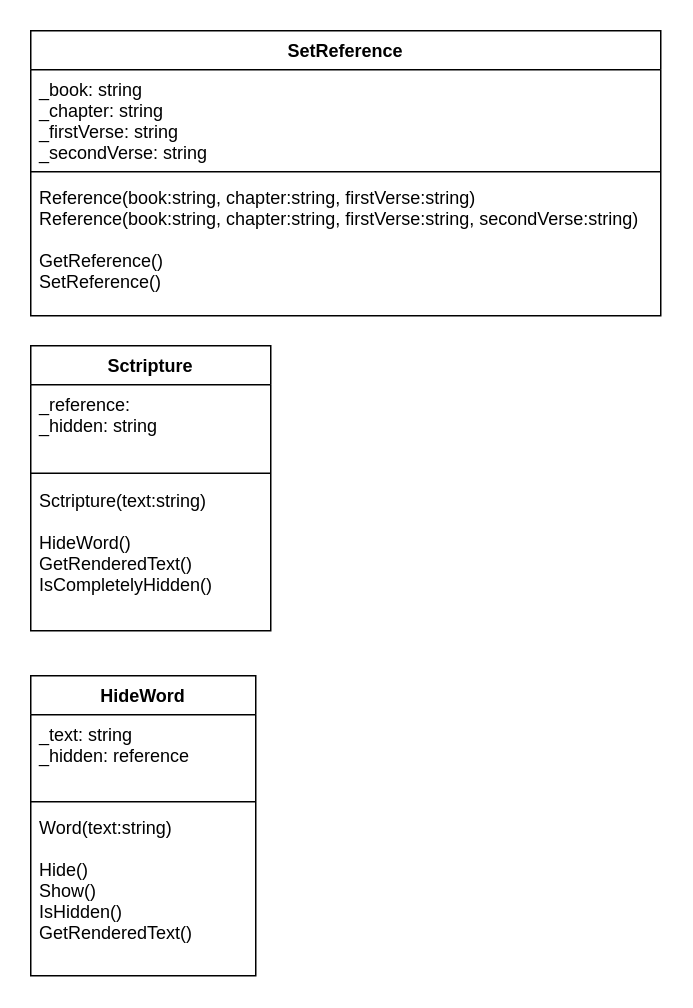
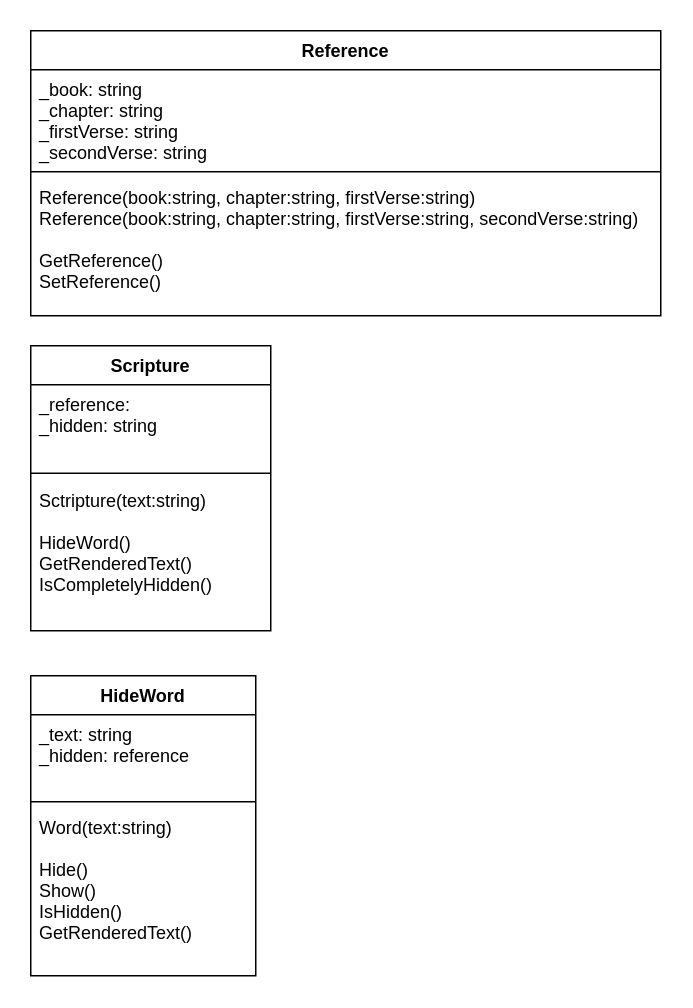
  <mxCell id="0" />
  <mxCell id="1" parent="0" />
- <mxCell id="2" value="Sctripture" style="swimlane;fontStyle=1;align=center;verticalAlign=top;childLayout=stackLayout;horizontal=1;startSize=26;horizontalStack=0;resizeParent=1;resizeParentMax=0;resizeLast=0;collapsible=1;marginBottom=0;" vertex="1" parent="1"><mxGeometry x="20" y="230" width="160" height="190" as="geometry" /></mxCell>
+ <mxCell id="2" value="Scripture" style="swimlane;fontStyle=1;align=center;verticalAlign=top;childLayout=stackLayout;horizontal=1;startSize=26;horizontalStack=0;resizeParent=1;resizeParentMax=0;resizeLast=0;collapsible=1;marginBottom=0;" vertex="1" parent="1"><mxGeometry x="20" y="230" width="160" height="190" as="geometry" /></mxCell>
  <mxCell id="3" value="_reference:&#10;_hidden: string" style="text;strokeColor=none;fillColor=none;align=left;verticalAlign=top;spacingLeft=4;spacingRight=4;overflow=hidden;rotatable=0;points=[[0,0.5],[1,0.5]];portConstraint=eastwest;" vertex="1" parent="2"><mxGeometry y="26" width="160" height="54" as="geometry" /></mxCell>
  <mxCell id="4" value="" style="line;strokeWidth=1;fillColor=none;align=left;verticalAlign=middle;spacingTop=-1;spacingLeft=3;spacingRight=3;rotatable=0;labelPosition=right;points=[];portConstraint=eastwest;strokeColor=inherit;" vertex="1" parent="2"><mxGeometry y="80" width="160" height="10" as="geometry" /></mxCell>
  <mxCell id="5" value="Sctripture(text:string)&#10;&#10;HideWord()&#10;GetRenderedText()&#10;IsCompletelyHidden()" style="text;strokeColor=none;fillColor=none;align=left;verticalAlign=top;spacingLeft=4;spacingRight=4;overflow=hidden;rotatable=0;points=[[0,0.5],[1,0.5]];portConstraint=eastwest;" vertex="1" parent="2"><mxGeometry y="90" width="160" height="100" as="geometry" /></mxCell>
  <mxCell id="6" value="HideWord&#10;" style="swimlane;fontStyle=1;align=center;verticalAlign=top;childLayout=stackLayout;horizontal=1;startSize=26;horizontalStack=0;resizeParent=1;resizeParentMax=0;resizeLast=0;collapsible=1;marginBottom=0;" vertex="1" parent="1"><mxGeometry x="20" y="450" width="150" height="200" as="geometry" /></mxCell>
  <mxCell id="7" value="_text: string&#10;_hidden: reference" style="text;strokeColor=none;fillColor=none;align=left;verticalAlign=top;spacingLeft=4;spacingRight=4;overflow=hidden;rotatable=0;points=[[0,0.5],[1,0.5]];portConstraint=eastwest;" vertex="1" parent="6"><mxGeometry y="26" width="150" height="54" as="geometry" /></mxCell>
  <mxCell id="8" value="" style="line;strokeWidth=1;fillColor=none;align=left;verticalAlign=middle;spacingTop=-1;spacingLeft=3;spacingRight=3;rotatable=0;labelPosition=right;points=[];portConstraint=eastwest;strokeColor=inherit;" vertex="1" parent="6"><mxGeometry y="80" width="150" height="8" as="geometry" /></mxCell>
  <mxCell id="9" value="Word(text:string)&#10;&#10;Hide()&#10;Show()&#10;IsHidden()&#10;GetRenderedText()" style="text;strokeColor=none;fillColor=none;align=left;verticalAlign=top;spacingLeft=4;spacingRight=4;overflow=hidden;rotatable=0;points=[[0,0.5],[1,0.5]];portConstraint=eastwest;" vertex="1" parent="6"><mxGeometry y="88" width="150" height="112" as="geometry" /></mxCell>
- <mxCell id="10" value="SetReference" style="swimlane;fontStyle=1;align=center;verticalAlign=top;childLayout=stackLayout;horizontal=1;startSize=26;horizontalStack=0;resizeParent=1;resizeParentMax=0;resizeLast=0;collapsible=1;marginBottom=0;" vertex="1" parent="1"><mxGeometry x="20" y="20" width="420" height="190" as="geometry" /></mxCell>
+ <mxCell id="10" value="Reference" style="swimlane;fontStyle=1;align=center;verticalAlign=top;childLayout=stackLayout;horizontal=1;startSize=26;horizontalStack=0;resizeParent=1;resizeParentMax=0;resizeLast=0;collapsible=1;marginBottom=0;" vertex="1" parent="1"><mxGeometry x="20" y="20" width="420" height="190" as="geometry" /></mxCell>
  <mxCell id="11" value="_book: string&#10;_chapter: string&#10;_firstVerse: string&#10;_secondVerse: string" style="text;strokeColor=none;fillColor=none;align=left;verticalAlign=top;spacingLeft=4;spacingRight=4;overflow=hidden;rotatable=0;points=[[0,0.5],[1,0.5]];portConstraint=eastwest;" vertex="1" parent="10"><mxGeometry y="26" width="420" height="64" as="geometry" /></mxCell>
  <mxCell id="12" value="" style="line;strokeWidth=1;fillColor=none;align=left;verticalAlign=middle;spacingTop=-1;spacingLeft=3;spacingRight=3;rotatable=0;labelPosition=right;points=[];portConstraint=eastwest;strokeColor=inherit;" vertex="1" parent="10"><mxGeometry y="90" width="420" height="8" as="geometry" /></mxCell>
  <mxCell id="13" value="Reference(book:string, chapter:string, firstVerse:string)&#10;Reference(book:string, chapter:string, firstVerse:string, secondVerse:string)&#10;&#10;GetReference()&#10;SetReference()" style="text;strokeColor=none;fillColor=none;align=left;verticalAlign=top;spacingLeft=4;spacingRight=4;overflow=hidden;rotatable=0;points=[[0,0.5],[1,0.5]];portConstraint=eastwest;" vertex="1" parent="10"><mxGeometry y="98" width="420" height="92" as="geometry" /></mxCell>
